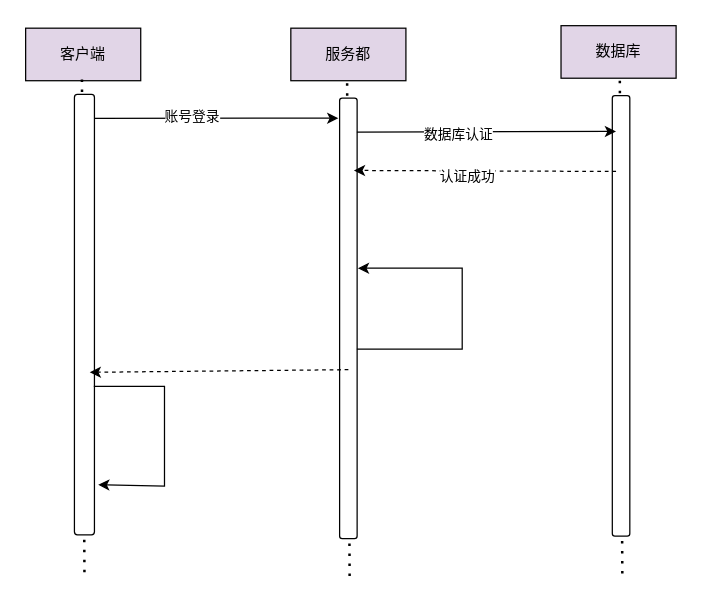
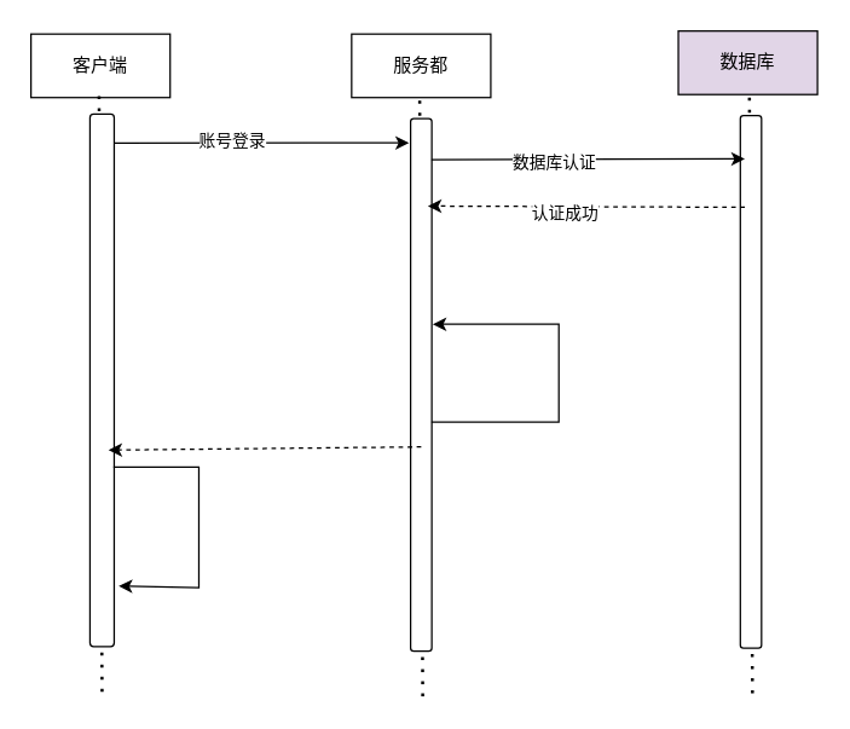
  <mxCell id="0" />
  <mxCell id="1" parent="0" />
- <mxCell id="2" value="客户端" style="rounded=0;whiteSpace=wrap;html=1;fillColor=#e1d5e7;" vertex="1" parent="1"><mxGeometry x="20" y="22" width="92" height="42" as="geometry" /></mxCell>
+ <mxCell id="2" value="客户端" style="rounded=0;whiteSpace=wrap;html=1;" vertex="1" parent="1"><mxGeometry x="20" y="22" width="92" height="42" as="geometry" /></mxCell>
  <mxCell id="3" value="" style="endArrow=none;dashed=1;html=1;dashPattern=1 3;strokeWidth=2;rounded=0;" edge="1" parent="1"><mxGeometry width="50" height="50" relative="1" as="geometry"><mxPoint x="67" y="457" as="sourcePoint" /><mxPoint x="65" y="61" as="targetPoint" /></mxGeometry></mxCell>
  <mxCell id="4" value="" style="rounded=1;whiteSpace=wrap;html=1;" vertex="1" parent="1"><mxGeometry x="59" y="75" width="16" height="352" as="geometry" /></mxCell>
- <mxCell id="5" value="服务都" style="rounded=0;whiteSpace=wrap;html=1;fillColor=#e1d5e7;" vertex="1" parent="1"><mxGeometry x="232" y="22" width="92" height="42" as="geometry" /></mxCell>
+ <mxCell id="5" value="服务都" style="rounded=0;whiteSpace=wrap;html=1;" vertex="1" parent="1"><mxGeometry x="232" y="22" width="92" height="42" as="geometry" /></mxCell>
  <mxCell id="6" value="数据库" style="rounded=0;whiteSpace=wrap;html=1;fillColor=#e1d5e7;" vertex="1" parent="1"><mxGeometry x="448" y="20" width="92" height="42" as="geometry" /></mxCell>
  <mxCell id="7" value="" style="endArrow=none;dashed=1;html=1;dashPattern=1 3;strokeWidth=2;rounded=0;" edge="1" parent="1"><mxGeometry width="50" height="50" relative="1" as="geometry"><mxPoint x="279" y="460" as="sourcePoint" /><mxPoint x="277" y="64" as="targetPoint" /></mxGeometry></mxCell>
  <mxCell id="8" value="" style="rounded=1;whiteSpace=wrap;html=1;" vertex="1" parent="1"><mxGeometry x="271" y="78" width="14" height="352" as="geometry" /></mxCell>
  <mxCell id="9" value="" style="endArrow=none;dashed=1;html=1;dashPattern=1 3;strokeWidth=2;rounded=0;" edge="1" parent="1"><mxGeometry width="50" height="50" relative="1" as="geometry"><mxPoint x="497" y="458" as="sourcePoint" /><mxPoint x="495" y="62" as="targetPoint" /></mxGeometry></mxCell>
  <mxCell id="10" value="" style="rounded=1;whiteSpace=wrap;html=1;" vertex="1" parent="1"><mxGeometry x="489" y="76" width="14" height="352" as="geometry" /></mxCell>
  <mxCell id="11" value="" style="endArrow=classic;html=1;rounded=0;exitX=1.013;exitY=0.054;exitDx=0;exitDy=0;exitPerimeter=0;" edge="1" parent="1" source="4"><mxGeometry width="50" height="50" relative="1" as="geometry"><mxPoint x="334" y="268" as="sourcePoint" /><mxPoint x="270" y="94" as="targetPoint" /></mxGeometry></mxCell>
  <mxCell id="12" value="账号登录" style="edgeLabel;html=1;align=center;verticalAlign=middle;resizable=0;points=[];" vertex="1" connectable="0" parent="11"><mxGeometry x="-0.207" y="2" relative="1" as="geometry"><mxPoint as="offset" /></mxGeometry></mxCell>
  <mxCell id="13" value="" style="endArrow=classic;html=1;rounded=0;exitX=0.986;exitY=0.077;exitDx=0;exitDy=0;exitPerimeter=0;entryX=0.214;entryY=0.081;entryDx=0;entryDy=0;entryPerimeter=0;" edge="1" parent="1" source="8" target="10"><mxGeometry width="50" height="50" relative="1" as="geometry"><mxPoint x="334" y="268" as="sourcePoint" /><mxPoint x="384" y="218" as="targetPoint" /></mxGeometry></mxCell>
  <mxCell id="14" value="数据库认证" style="edgeLabel;html=1;align=center;verticalAlign=middle;resizable=0;points=[];" vertex="1" connectable="0" parent="13"><mxGeometry x="-0.222" y="-2" relative="1" as="geometry"><mxPoint as="offset" /></mxGeometry></mxCell>
  <mxCell id="15" value="" style="endArrow=classic;html=1;rounded=0;dashed=1;entryX=0.814;entryY=0.164;entryDx=0;entryDy=0;entryPerimeter=0;exitX=0.214;exitY=0.172;exitDx=0;exitDy=0;exitPerimeter=0;" edge="1" parent="1" source="10" target="8"><mxGeometry width="50" height="50" relative="1" as="geometry"><mxPoint x="334" y="268" as="sourcePoint" /><mxPoint x="384" y="218" as="targetPoint" /></mxGeometry></mxCell>
  <mxCell id="16" value="认证成功" style="edgeLabel;html=1;align=center;verticalAlign=middle;resizable=0;points=[];" vertex="1" connectable="0" parent="15"><mxGeometry x="0.132" y="4" relative="1" as="geometry"><mxPoint as="offset" /></mxGeometry></mxCell>
  <mxCell id="17" style="edgeStyle=orthogonalEdgeStyle;rounded=0;orthogonalLoop=1;jettySize=auto;html=1;entryX=1.043;entryY=0.386;entryDx=0;entryDy=0;entryPerimeter=0;exitX=0.986;exitY=0.57;exitDx=0;exitDy=0;exitPerimeter=0;" edge="1" parent="1" source="8" target="8"><mxGeometry relative="1" as="geometry"><Array as="points"><mxPoint x="369" y="279" /><mxPoint x="369" y="214" /></Array></mxGeometry></mxCell>
  <mxCell id="18" value="" style="endArrow=classic;html=1;rounded=0;entryX=0.763;entryY=0.631;entryDx=0;entryDy=0;entryPerimeter=0;dashed=1;" edge="1" parent="1" target="4"><mxGeometry width="50" height="50" relative="1" as="geometry"><mxPoint x="278" y="295" as="sourcePoint" /><mxPoint x="384" y="265" as="targetPoint" /></mxGeometry></mxCell>
  <mxCell id="19" style="edgeStyle=orthogonalEdgeStyle;rounded=0;orthogonalLoop=1;jettySize=auto;html=1;exitX=0.969;exitY=0.663;exitDx=0;exitDy=0;exitPerimeter=0;" edge="1" parent="1" source="4"><mxGeometry relative="1" as="geometry"><mxPoint x="78" y="387" as="targetPoint" /><Array as="points"><mxPoint x="131" y="308" /><mxPoint x="131" y="388" /><mxPoint x="78" y="388" /></Array></mxGeometry></mxCell>
